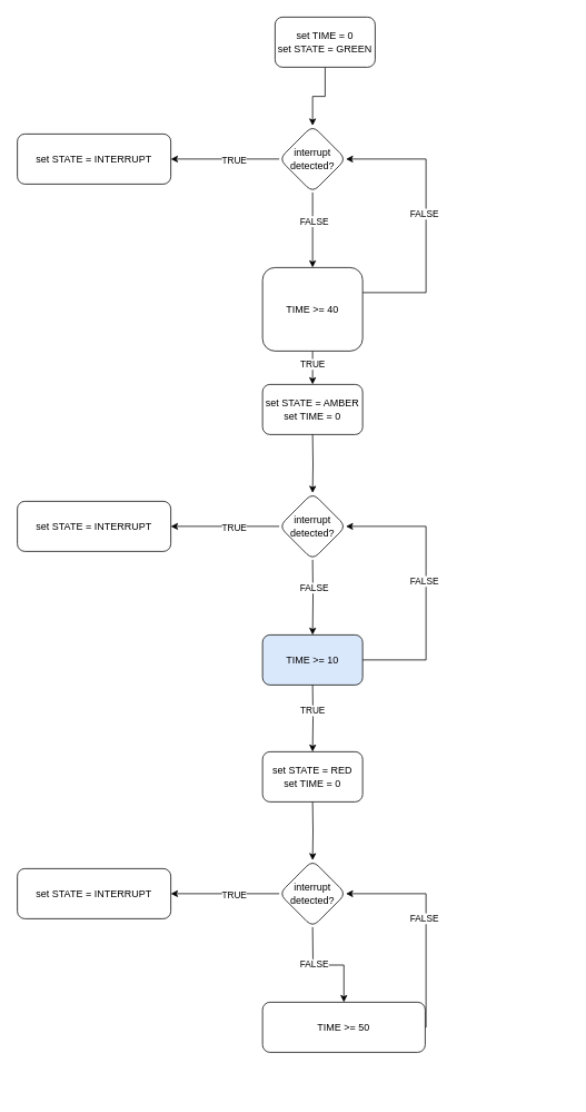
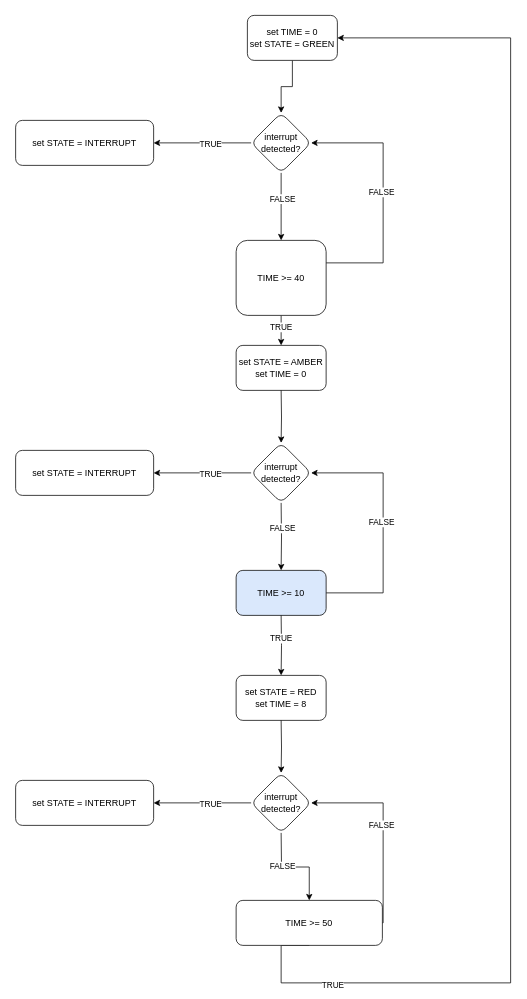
  <mxCell id="0" />
  <mxCell id="1" parent="0" />
  <mxCell id="2" value="" style="edgeStyle=orthogonalEdgeStyle;rounded=0;orthogonalLoop=1;jettySize=auto;html=1;" edge="1" parent="1" source="3" target="8"><mxGeometry relative="1" as="geometry" /></mxCell>
  <mxCell id="3" value="set TIME = 0&lt;br&gt;set STATE = GREEN" style="rounded=1;whiteSpace=wrap;html=1;" vertex="1" parent="1"><mxGeometry x="329" y="20" width="120" height="60" as="geometry" /></mxCell>
  <mxCell id="4" value="" style="edgeStyle=orthogonalEdgeStyle;rounded=0;orthogonalLoop=1;jettySize=auto;html=1;" edge="1" parent="1" source="8" target="9"><mxGeometry relative="1" as="geometry" /></mxCell>
  <mxCell id="5" value="TRUE" style="edgeLabel;html=1;align=center;verticalAlign=middle;resizable=0;points=[];" vertex="1" connectable="0" parent="4"><mxGeometry x="-0.151" y="4" relative="1" as="geometry"><mxPoint y="-3" as="offset" /></mxGeometry></mxCell>
  <mxCell id="6" value="" style="edgeStyle=orthogonalEdgeStyle;rounded=0;orthogonalLoop=1;jettySize=auto;html=1;" edge="1" parent="1" source="8" target="14"><mxGeometry relative="1" as="geometry" /></mxCell>
  <mxCell id="7" value="FALSE" style="edgeLabel;html=1;align=center;verticalAlign=middle;resizable=0;points=[];" vertex="1" connectable="0" parent="6"><mxGeometry x="-0.253" y="1" relative="1" as="geometry"><mxPoint as="offset" /></mxGeometry></mxCell>
  <mxCell id="8" value="interrupt detected?" style="rhombus;whiteSpace=wrap;html=1;rounded=1;" vertex="1" parent="1"><mxGeometry x="334" y="150" width="80" height="80" as="geometry" /></mxCell>
  <mxCell id="9" value="set STATE = INTERRUPT" style="whiteSpace=wrap;html=1;rounded=1;" vertex="1" parent="1"><mxGeometry x="20" y="160" width="184" height="60" as="geometry" /></mxCell>
  <mxCell id="10" style="edgeStyle=orthogonalEdgeStyle;rounded=0;orthogonalLoop=1;jettySize=auto;html=1;entryX=1;entryY=0.5;entryDx=0;entryDy=0;" edge="1" parent="1" source="14" target="8"><mxGeometry relative="1" as="geometry"><mxPoint x="560" y="180" as="targetPoint" /><Array as="points"><mxPoint x="510" y="350" /><mxPoint x="510" y="190" /></Array></mxGeometry></mxCell>
  <mxCell id="11" value="FALSE" style="edgeLabel;html=1;align=center;verticalAlign=middle;resizable=0;points=[];" vertex="1" connectable="0" parent="10"><mxGeometry x="0.031" y="3" relative="1" as="geometry"><mxPoint as="offset" /></mxGeometry></mxCell>
  <mxCell id="12" value="" style="edgeStyle=orthogonalEdgeStyle;rounded=0;orthogonalLoop=1;jettySize=auto;html=1;" edge="1" parent="1" source="14" target="15"><mxGeometry relative="1" as="geometry" /></mxCell>
  <mxCell id="13" value="TRUE" style="edgeLabel;html=1;align=center;verticalAlign=middle;resizable=0;points=[];" vertex="1" connectable="0" parent="12"><mxGeometry x="-0.265" y="-1" relative="1" as="geometry"><mxPoint as="offset" /></mxGeometry></mxCell>
  <mxCell id="14" value="TIME &amp;gt;= 40" style="whiteSpace=wrap;html=1;rounded=1;" vertex="1" parent="1"><mxGeometry x="314" y="320" width="120" height="100" as="geometry" /></mxCell>
  <mxCell id="15" value="set STATE = AMBER&lt;br&gt;set TIME = 0" style="whiteSpace=wrap;html=1;rounded=1;" vertex="1" parent="1"><mxGeometry x="314" y="460" width="120" height="60" as="geometry" /></mxCell>
  <mxCell id="16" value="" style="edgeStyle=orthogonalEdgeStyle;rounded=0;orthogonalLoop=1;jettySize=auto;html=1;" edge="1" parent="1" target="19"><mxGeometry relative="1" as="geometry"><mxPoint x="374" y="520" as="sourcePoint" /></mxGeometry></mxCell>
  <mxCell id="17" value="" style="edgeStyle=orthogonalEdgeStyle;rounded=0;orthogonalLoop=1;jettySize=auto;html=1;" edge="1" parent="1" source="19" target="20"><mxGeometry relative="1" as="geometry" /></mxCell>
  <mxCell id="18" value="TRUE" style="edgeLabel;html=1;align=center;verticalAlign=middle;resizable=0;points=[];" vertex="1" connectable="0" parent="17"><mxGeometry x="-0.151" y="4" relative="1" as="geometry"><mxPoint y="-3" as="offset" /></mxGeometry></mxCell>
  <mxCell id="19" value="interrupt detected?" style="rhombus;whiteSpace=wrap;html=1;rounded=1;" vertex="1" parent="1"><mxGeometry x="334" y="590" width="80" height="80" as="geometry" /></mxCell>
  <mxCell id="20" value="set STATE = INTERRUPT" style="whiteSpace=wrap;html=1;rounded=1;" vertex="1" parent="1"><mxGeometry x="20" y="600" width="184" height="60" as="geometry" /></mxCell>
  <mxCell id="21" value="" style="edgeStyle=orthogonalEdgeStyle;rounded=0;orthogonalLoop=1;jettySize=auto;html=1;" edge="1" parent="1" target="25"><mxGeometry relative="1" as="geometry"><mxPoint x="374" y="670" as="sourcePoint" /></mxGeometry></mxCell>
  <mxCell id="22" value="FALSE" style="edgeLabel;html=1;align=center;verticalAlign=middle;resizable=0;points=[];" vertex="1" connectable="0" parent="21"><mxGeometry x="-0.253" y="1" relative="1" as="geometry"><mxPoint as="offset" /></mxGeometry></mxCell>
  <mxCell id="23" style="edgeStyle=orthogonalEdgeStyle;rounded=0;orthogonalLoop=1;jettySize=auto;html=1;entryX=1;entryY=0.5;entryDx=0;entryDy=0;" edge="1" parent="1" source="25"><mxGeometry relative="1" as="geometry"><mxPoint x="414" y="630" as="targetPoint" /><Array as="points"><mxPoint x="510" y="790" /><mxPoint x="510" y="630" /></Array></mxGeometry></mxCell>
  <mxCell id="24" value="FALSE" style="edgeLabel;html=1;align=center;verticalAlign=middle;resizable=0;points=[];" vertex="1" connectable="0" parent="23"><mxGeometry x="0.031" y="3" relative="1" as="geometry"><mxPoint as="offset" /></mxGeometry></mxCell>
  <mxCell id="25" value="TIME &amp;gt;= 10" style="whiteSpace=wrap;html=1;rounded=1;fillColor=#dae8fc;" vertex="1" parent="1"><mxGeometry x="314" y="760" width="120" height="60" as="geometry" /></mxCell>
  <mxCell id="26" value="" style="edgeStyle=orthogonalEdgeStyle;rounded=0;orthogonalLoop=1;jettySize=auto;html=1;" edge="1" parent="1" target="28"><mxGeometry relative="1" as="geometry"><mxPoint x="374" y="820" as="sourcePoint" /></mxGeometry></mxCell>
  <mxCell id="27" value="TRUE" style="edgeLabel;html=1;align=center;verticalAlign=middle;resizable=0;points=[];" vertex="1" connectable="0" parent="26"><mxGeometry x="-0.265" y="-1" relative="1" as="geometry"><mxPoint as="offset" /></mxGeometry></mxCell>
- <mxCell id="28" value="set STATE = RED&lt;br&gt;set TIME = 0" style="whiteSpace=wrap;html=1;rounded=1;" vertex="1" parent="1"><mxGeometry x="314" y="900" width="120" height="60" as="geometry" /></mxCell>
+ <mxCell id="28" value="set STATE = RED&lt;br&gt;set TIME = 8" style="whiteSpace=wrap;html=1;rounded=1;" vertex="1" parent="1"><mxGeometry x="314" y="900" width="120" height="60" as="geometry" /></mxCell>
  <mxCell id="29" value="" style="edgeStyle=orthogonalEdgeStyle;rounded=0;orthogonalLoop=1;jettySize=auto;html=1;" edge="1" parent="1" target="32"><mxGeometry relative="1" as="geometry"><mxPoint x="374" y="960" as="sourcePoint" /></mxGeometry></mxCell>
  <mxCell id="30" value="" style="edgeStyle=orthogonalEdgeStyle;rounded=0;orthogonalLoop=1;jettySize=auto;html=1;" edge="1" parent="1" source="32" target="33"><mxGeometry relative="1" as="geometry" /></mxCell>
  <mxCell id="31" value="TRUE" style="edgeLabel;html=1;align=center;verticalAlign=middle;resizable=0;points=[];" vertex="1" connectable="0" parent="30"><mxGeometry x="-0.151" y="4" relative="1" as="geometry"><mxPoint y="-3" as="offset" /></mxGeometry></mxCell>
  <mxCell id="32" value="interrupt detected?" style="rhombus;whiteSpace=wrap;html=1;rounded=1;" vertex="1" parent="1"><mxGeometry x="334" y="1030" width="80" height="80" as="geometry" /></mxCell>
  <mxCell id="33" value="set STATE = INTERRUPT" style="whiteSpace=wrap;html=1;rounded=1;" vertex="1" parent="1"><mxGeometry x="20" y="1040" width="184" height="60" as="geometry" /></mxCell>
  <mxCell id="34" value="" style="edgeStyle=orthogonalEdgeStyle;rounded=0;orthogonalLoop=1;jettySize=auto;html=1;" edge="1" parent="1" target="40"><mxGeometry relative="1" as="geometry"><mxPoint x="374" y="1110" as="sourcePoint" /></mxGeometry></mxCell>
  <mxCell id="35" value="FALSE" style="edgeLabel;html=1;align=center;verticalAlign=middle;resizable=0;points=[];" vertex="1" connectable="0" parent="34"><mxGeometry x="-0.253" y="1" relative="1" as="geometry"><mxPoint as="offset" /></mxGeometry></mxCell>
  <mxCell id="36" style="edgeStyle=orthogonalEdgeStyle;rounded=0;orthogonalLoop=1;jettySize=auto;html=1;entryX=1;entryY=0.5;entryDx=0;entryDy=0;" edge="1" parent="1" source="40"><mxGeometry relative="1" as="geometry"><mxPoint x="414" y="1070" as="targetPoint" /><Array as="points"><mxPoint x="510" y="1230" /><mxPoint x="510" y="1070" /></Array></mxGeometry></mxCell>
  <mxCell id="37" value="FALSE" style="edgeLabel;html=1;align=center;verticalAlign=middle;resizable=0;points=[];" vertex="1" connectable="0" parent="36"><mxGeometry x="0.031" y="3" relative="1" as="geometry"><mxPoint as="offset" /></mxGeometry></mxCell>
+ <mxCell id="38" style="edgeStyle=orthogonalEdgeStyle;rounded=0;orthogonalLoop=1;jettySize=auto;html=1;entryX=1;entryY=0.5;entryDx=0;entryDy=0;exitX=0.5;exitY=1;exitDx=0;exitDy=0;" edge="1" parent="1" source="40" target="3"><mxGeometry relative="1" as="geometry"><Array as="points"><mxPoint x="374" y="1310" /><mxPoint x="680" y="1310" /><mxPoint x="680" y="50" /></Array></mxGeometry></mxCell>
+ <mxCell id="39" value="TRUE" style="edgeLabel;html=1;align=center;verticalAlign=middle;resizable=0;points=[];" vertex="1" connectable="0" parent="38"><mxGeometry x="-0.834" y="-2" relative="1" as="geometry"><mxPoint as="offset" /></mxGeometry></mxCell>
  <mxCell id="40" value="TIME &amp;gt;= 50" style="whiteSpace=wrap;html=1;rounded=1;" vertex="1" parent="1"><mxGeometry x="314" y="1200" width="195" height="60" as="geometry" /></mxCell>
